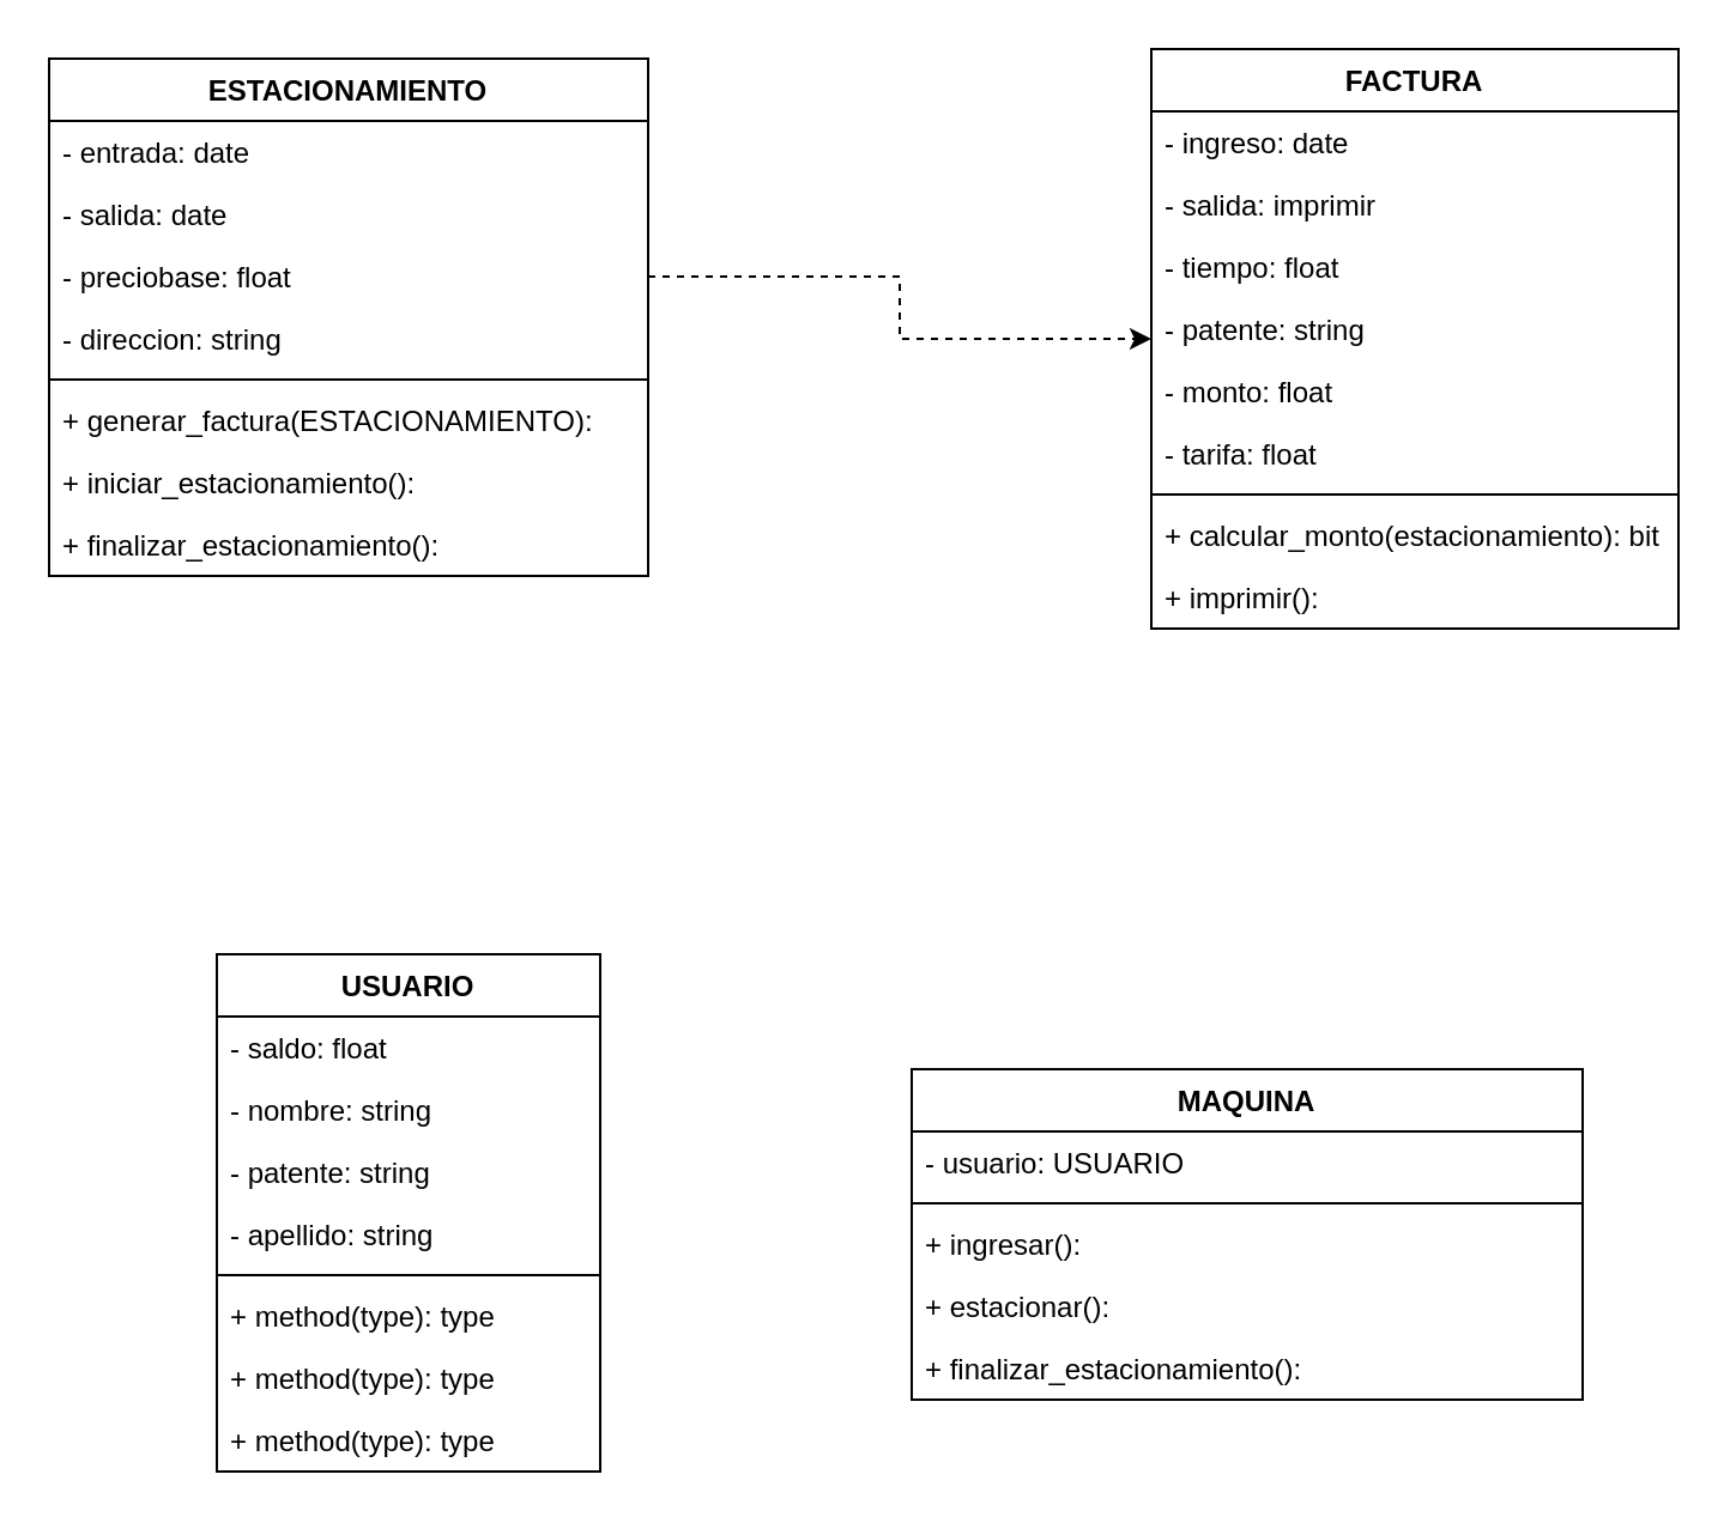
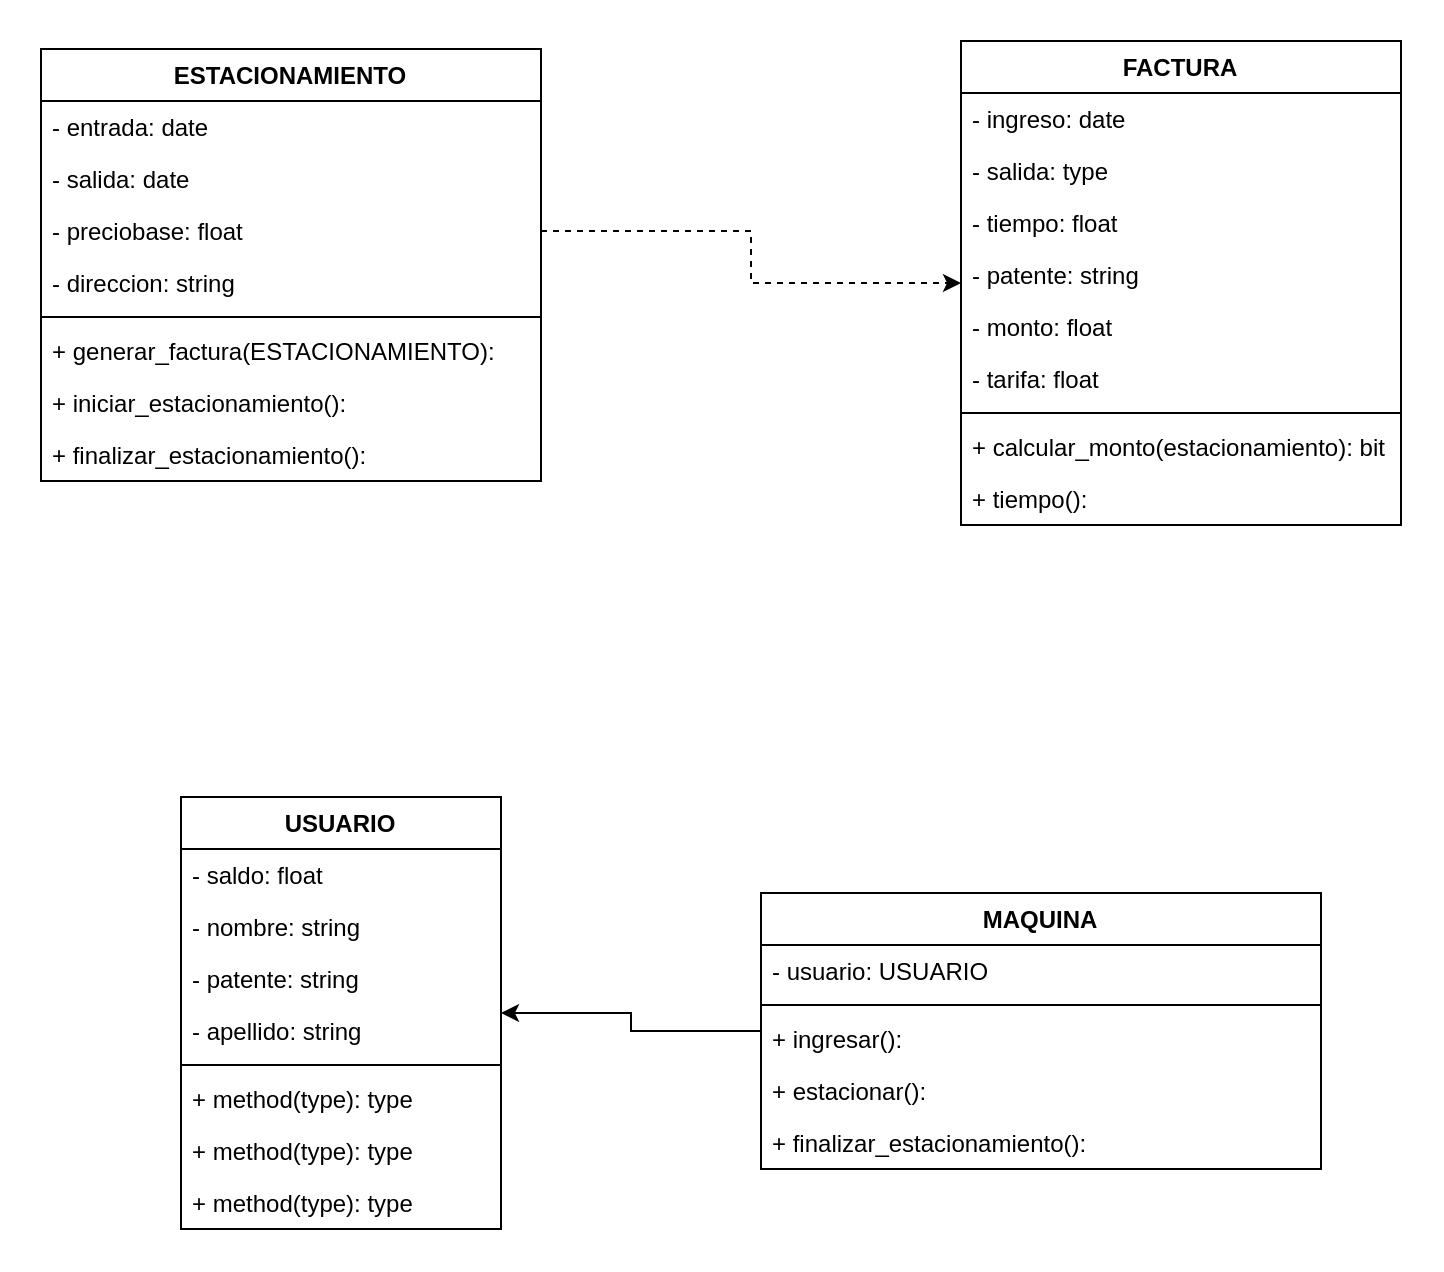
  <mxCell id="0" />
  <mxCell id="1" parent="0" />
  <mxCell id="2" value="ESTACIONAMIENTO" style="swimlane;fontStyle=1;align=center;verticalAlign=top;childLayout=stackLayout;horizontal=1;startSize=26;horizontalStack=0;resizeParent=1;resizeParentMax=0;resizeLast=0;collapsible=1;marginBottom=0;" vertex="1" parent="1"><mxGeometry x="20" y="24" width="250" height="216" as="geometry" /></mxCell>
  <mxCell id="3" value="- entrada: date" style="text;strokeColor=none;fillColor=none;align=left;verticalAlign=top;spacingLeft=4;spacingRight=4;overflow=hidden;rotatable=0;points=[[0,0.5],[1,0.5]];portConstraint=eastwest;" vertex="1" parent="2"><mxGeometry y="26" width="250" height="26" as="geometry" /></mxCell>
  <mxCell id="4" value="- salida: date" style="text;strokeColor=none;fillColor=none;align=left;verticalAlign=top;spacingLeft=4;spacingRight=4;overflow=hidden;rotatable=0;points=[[0,0.5],[1,0.5]];portConstraint=eastwest;" vertex="1" parent="2"><mxGeometry y="52" width="250" height="26" as="geometry" /></mxCell>
  <mxCell id="5" value="- preciobase: float" style="text;strokeColor=none;fillColor=none;align=left;verticalAlign=top;spacingLeft=4;spacingRight=4;overflow=hidden;rotatable=0;points=[[0,0.5],[1,0.5]];portConstraint=eastwest;" vertex="1" parent="2"><mxGeometry y="78" width="250" height="26" as="geometry" /></mxCell>
  <mxCell id="6" value="- direccion: string" style="text;strokeColor=none;fillColor=none;align=left;verticalAlign=top;spacingLeft=4;spacingRight=4;overflow=hidden;rotatable=0;points=[[0,0.5],[1,0.5]];portConstraint=eastwest;" vertex="1" parent="2"><mxGeometry y="104" width="250" height="26" as="geometry" /></mxCell>
  <mxCell id="7" value="" style="line;strokeWidth=1;fillColor=none;align=left;verticalAlign=middle;spacingTop=-1;spacingLeft=3;spacingRight=3;rotatable=0;labelPosition=right;points=[];portConstraint=eastwest;" vertex="1" parent="2"><mxGeometry y="130" width="250" height="8" as="geometry" /></mxCell>
  <mxCell id="8" value="+ generar_factura(ESTACIONAMIENTO):" style="text;strokeColor=none;fillColor=none;align=left;verticalAlign=top;spacingLeft=4;spacingRight=4;overflow=hidden;rotatable=0;points=[[0,0.5],[1,0.5]];portConstraint=eastwest;" vertex="1" parent="2"><mxGeometry y="138" width="250" height="26" as="geometry" /></mxCell>
  <mxCell id="9" value="+ iniciar_estacionamiento():" style="text;strokeColor=none;fillColor=none;align=left;verticalAlign=top;spacingLeft=4;spacingRight=4;overflow=hidden;rotatable=0;points=[[0,0.5],[1,0.5]];portConstraint=eastwest;" vertex="1" parent="2"><mxGeometry y="164" width="250" height="26" as="geometry" /></mxCell>
  <mxCell id="10" value="+ finalizar_estacionamiento():" style="text;strokeColor=none;fillColor=none;align=left;verticalAlign=top;spacingLeft=4;spacingRight=4;overflow=hidden;rotatable=0;points=[[0,0.5],[1,0.5]];portConstraint=eastwest;" vertex="1" parent="2"><mxGeometry y="190" width="250" height="26" as="geometry" /></mxCell>
  <mxCell id="11" value="FACTURA" style="swimlane;fontStyle=1;align=center;verticalAlign=top;childLayout=stackLayout;horizontal=1;startSize=26;horizontalStack=0;resizeParent=1;resizeParentMax=0;resizeLast=0;collapsible=1;marginBottom=0;" vertex="1" parent="1"><mxGeometry x="480" y="20" width="220" height="242" as="geometry" /></mxCell>
  <mxCell id="12" value="- ingreso: date" style="text;strokeColor=none;fillColor=none;align=left;verticalAlign=top;spacingLeft=4;spacingRight=4;overflow=hidden;rotatable=0;points=[[0,0.5],[1,0.5]];portConstraint=eastwest;" vertex="1" parent="11"><mxGeometry y="26" width="220" height="26" as="geometry" /></mxCell>
- <mxCell id="13" value="- salida: imprimir" style="text;strokeColor=none;fillColor=none;align=left;verticalAlign=top;spacingLeft=4;spacingRight=4;overflow=hidden;rotatable=0;points=[[0,0.5],[1,0.5]];portConstraint=eastwest;" vertex="1" parent="11"><mxGeometry y="52" width="220" height="26" as="geometry" /></mxCell>
+ <mxCell id="13" value="- salida: type" style="text;strokeColor=none;fillColor=none;align=left;verticalAlign=top;spacingLeft=4;spacingRight=4;overflow=hidden;rotatable=0;points=[[0,0.5],[1,0.5]];portConstraint=eastwest;" vertex="1" parent="11"><mxGeometry y="52" width="220" height="26" as="geometry" /></mxCell>
  <mxCell id="14" value="- tiempo: float" style="text;strokeColor=none;fillColor=none;align=left;verticalAlign=top;spacingLeft=4;spacingRight=4;overflow=hidden;rotatable=0;points=[[0,0.5],[1,0.5]];portConstraint=eastwest;" vertex="1" parent="11"><mxGeometry y="78" width="220" height="26" as="geometry" /></mxCell>
  <mxCell id="15" value="- patente: string" style="text;strokeColor=none;fillColor=none;align=left;verticalAlign=top;spacingLeft=4;spacingRight=4;overflow=hidden;rotatable=0;points=[[0,0.5],[1,0.5]];portConstraint=eastwest;" vertex="1" parent="11"><mxGeometry y="104" width="220" height="26" as="geometry" /></mxCell>
  <mxCell id="16" value="- monto: float" style="text;strokeColor=none;fillColor=none;align=left;verticalAlign=top;spacingLeft=4;spacingRight=4;overflow=hidden;rotatable=0;points=[[0,0.5],[1,0.5]];portConstraint=eastwest;" vertex="1" parent="11"><mxGeometry y="130" width="220" height="26" as="geometry" /></mxCell>
  <mxCell id="17" value="- tarifa: float" style="text;strokeColor=none;fillColor=none;align=left;verticalAlign=top;spacingLeft=4;spacingRight=4;overflow=hidden;rotatable=0;points=[[0,0.5],[1,0.5]];portConstraint=eastwest;" vertex="1" parent="11"><mxGeometry y="156" width="220" height="26" as="geometry" /></mxCell>
  <mxCell id="18" value="" style="line;strokeWidth=1;fillColor=none;align=left;verticalAlign=middle;spacingTop=-1;spacingLeft=3;spacingRight=3;rotatable=0;labelPosition=right;points=[];portConstraint=eastwest;" vertex="1" parent="11"><mxGeometry y="182" width="220" height="8" as="geometry" /></mxCell>
  <mxCell id="19" value="+ calcular_monto(estacionamiento): bit" style="text;strokeColor=none;fillColor=none;align=left;verticalAlign=top;spacingLeft=4;spacingRight=4;overflow=hidden;rotatable=0;points=[[0,0.5],[1,0.5]];portConstraint=eastwest;" vertex="1" parent="11"><mxGeometry y="190" width="220" height="26" as="geometry" /></mxCell>
- <mxCell id="20" value="+ imprimir():" style="text;strokeColor=none;fillColor=none;align=left;verticalAlign=top;spacingLeft=4;spacingRight=4;overflow=hidden;rotatable=0;points=[[0,0.5],[1,0.5]];portConstraint=eastwest;" vertex="1" parent="11"><mxGeometry y="216" width="220" height="26" as="geometry" /></mxCell>
+ <mxCell id="20" value="+ tiempo():" style="text;strokeColor=none;fillColor=none;align=left;verticalAlign=top;spacingLeft=4;spacingRight=4;overflow=hidden;rotatable=0;points=[[0,0.5],[1,0.5]];portConstraint=eastwest;" vertex="1" parent="11"><mxGeometry y="216" width="220" height="26" as="geometry" /></mxCell>
+ <mxCell id="21" style="edgeStyle=orthogonalEdgeStyle;rounded=0;orthogonalLoop=1;jettySize=auto;html=1;" edge="1" parent="1" source="22" target="28"><mxGeometry relative="1" as="geometry" /></mxCell>
  <mxCell id="22" value="MAQUINA" style="swimlane;fontStyle=1;align=center;verticalAlign=top;childLayout=stackLayout;horizontal=1;startSize=26;horizontalStack=0;resizeParent=1;resizeParentMax=0;resizeLast=0;collapsible=1;marginBottom=0;" vertex="1" parent="1"><mxGeometry x="380" y="446" width="280" height="138" as="geometry" /></mxCell>
  <mxCell id="23" value="- usuario: USUARIO" style="text;strokeColor=none;fillColor=none;align=left;verticalAlign=top;spacingLeft=4;spacingRight=4;overflow=hidden;rotatable=0;points=[[0,0.5],[1,0.5]];portConstraint=eastwest;" vertex="1" parent="22"><mxGeometry y="26" width="280" height="26" as="geometry" /></mxCell>
  <mxCell id="24" value="" style="line;strokeWidth=1;fillColor=none;align=left;verticalAlign=middle;spacingTop=-1;spacingLeft=3;spacingRight=3;rotatable=0;labelPosition=right;points=[];portConstraint=eastwest;" vertex="1" parent="22"><mxGeometry y="52" width="280" height="8" as="geometry" /></mxCell>
  <mxCell id="25" value="+ ingresar():" style="text;strokeColor=none;fillColor=none;align=left;verticalAlign=top;spacingLeft=4;spacingRight=4;overflow=hidden;rotatable=0;points=[[0,0.5],[1,0.5]];portConstraint=eastwest;" vertex="1" parent="22"><mxGeometry y="60" width="280" height="26" as="geometry" /></mxCell>
  <mxCell id="26" value="+ estacionar():" style="text;strokeColor=none;fillColor=none;align=left;verticalAlign=top;spacingLeft=4;spacingRight=4;overflow=hidden;rotatable=0;points=[[0,0.5],[1,0.5]];portConstraint=eastwest;" vertex="1" parent="22"><mxGeometry y="86" width="280" height="26" as="geometry" /></mxCell>
  <mxCell id="27" value="+ finalizar_estacionamiento():" style="text;strokeColor=none;fillColor=none;align=left;verticalAlign=top;spacingLeft=4;spacingRight=4;overflow=hidden;rotatable=0;points=[[0,0.5],[1,0.5]];portConstraint=eastwest;" vertex="1" parent="22"><mxGeometry y="112" width="280" height="26" as="geometry" /></mxCell>
  <mxCell id="28" value="USUARIO" style="swimlane;fontStyle=1;align=center;verticalAlign=top;childLayout=stackLayout;horizontal=1;startSize=26;horizontalStack=0;resizeParent=1;resizeParentMax=0;resizeLast=0;collapsible=1;marginBottom=0;" vertex="1" parent="1"><mxGeometry x="90" y="398" width="160" height="216" as="geometry" /></mxCell>
  <mxCell id="29" value="- saldo: float" style="text;strokeColor=none;fillColor=none;align=left;verticalAlign=top;spacingLeft=4;spacingRight=4;overflow=hidden;rotatable=0;points=[[0,0.5],[1,0.5]];portConstraint=eastwest;" vertex="1" parent="28"><mxGeometry y="26" width="160" height="26" as="geometry" /></mxCell>
  <mxCell id="30" value="- nombre: string" style="text;strokeColor=none;fillColor=none;align=left;verticalAlign=top;spacingLeft=4;spacingRight=4;overflow=hidden;rotatable=0;points=[[0,0.5],[1,0.5]];portConstraint=eastwest;" vertex="1" parent="28"><mxGeometry y="52" width="160" height="26" as="geometry" /></mxCell>
  <mxCell id="31" value="- patente: string" style="text;strokeColor=none;fillColor=none;align=left;verticalAlign=top;spacingLeft=4;spacingRight=4;overflow=hidden;rotatable=0;points=[[0,0.5],[1,0.5]];portConstraint=eastwest;" vertex="1" parent="28"><mxGeometry y="78" width="160" height="26" as="geometry" /></mxCell>
  <mxCell id="32" value="- apellido: string" style="text;strokeColor=none;fillColor=none;align=left;verticalAlign=top;spacingLeft=4;spacingRight=4;overflow=hidden;rotatable=0;points=[[0,0.5],[1,0.5]];portConstraint=eastwest;" vertex="1" parent="28"><mxGeometry y="104" width="160" height="26" as="geometry" /></mxCell>
  <mxCell id="33" value="" style="line;strokeWidth=1;fillColor=none;align=left;verticalAlign=middle;spacingTop=-1;spacingLeft=3;spacingRight=3;rotatable=0;labelPosition=right;points=[];portConstraint=eastwest;" vertex="1" parent="28"><mxGeometry y="130" width="160" height="8" as="geometry" /></mxCell>
  <mxCell id="34" value="+ method(type): type" style="text;strokeColor=none;fillColor=none;align=left;verticalAlign=top;spacingLeft=4;spacingRight=4;overflow=hidden;rotatable=0;points=[[0,0.5],[1,0.5]];portConstraint=eastwest;" vertex="1" parent="28"><mxGeometry y="138" width="160" height="26" as="geometry" /></mxCell>
  <mxCell id="35" value="+ method(type): type" style="text;strokeColor=none;fillColor=none;align=left;verticalAlign=top;spacingLeft=4;spacingRight=4;overflow=hidden;rotatable=0;points=[[0,0.5],[1,0.5]];portConstraint=eastwest;" vertex="1" parent="28"><mxGeometry y="164" width="160" height="26" as="geometry" /></mxCell>
  <mxCell id="36" value="+ method(type): type" style="text;strokeColor=none;fillColor=none;align=left;verticalAlign=top;spacingLeft=4;spacingRight=4;overflow=hidden;rotatable=0;points=[[0,0.5],[1,0.5]];portConstraint=eastwest;" vertex="1" parent="28"><mxGeometry y="190" width="160" height="26" as="geometry" /></mxCell>
  <mxCell id="37" style="edgeStyle=orthogonalEdgeStyle;rounded=0;orthogonalLoop=1;jettySize=auto;html=1;dashed=1;" edge="1" parent="1" source="5" target="11"><mxGeometry relative="1" as="geometry" /></mxCell>
